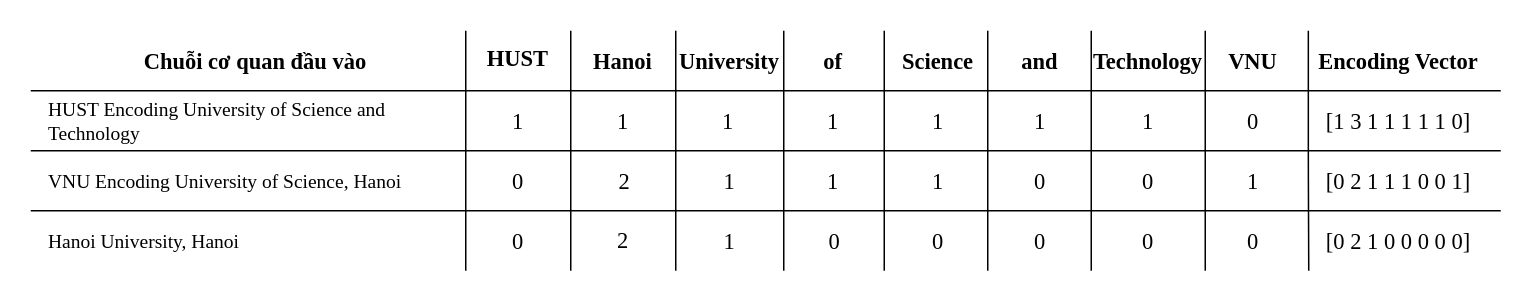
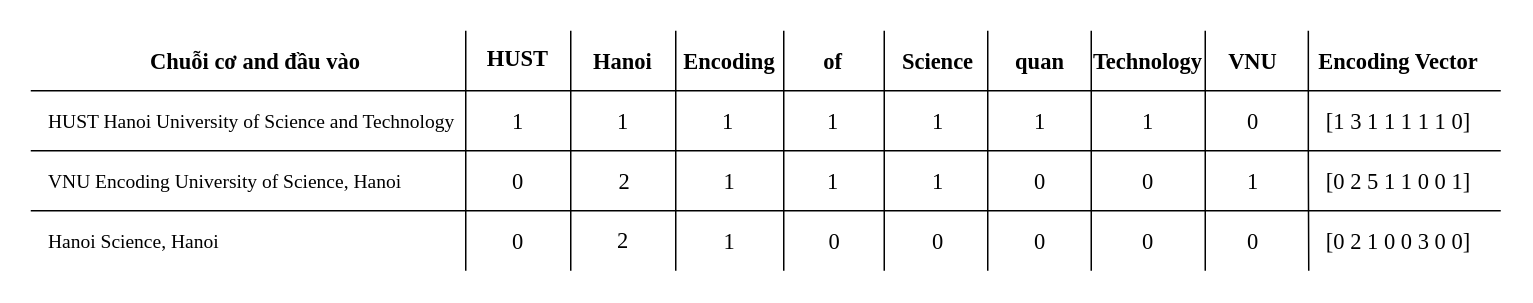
  <mxCell id="0" />
  <mxCell id="1" parent="0" />
  <mxCell id="2" value="&lt;p&gt;&lt;font style=&quot;line-height: 120%&quot; face=&quot;Latin Modern&quot; size=&quot;1&quot;&gt;&lt;b style=&quot;font-size: 15px&quot;&gt;HUST&lt;/b&gt;&lt;/font&gt;&lt;/p&gt;" style="text;html=1;strokeColor=none;fillColor=none;align=center;verticalAlign=middle;whiteSpace=wrap;rounded=0;fontFamily=Latin Modern 2;FType=w;" parent="1" vertex="1"><mxGeometry x="310" y="20" width="70" height="40" as="geometry" /></mxCell>
  <mxCell id="3" value="" style="endArrow=none;html=1;fontStyle=1;exitX=1;exitY=1;exitDx=0;exitDy=0;" parent="1" edge="1"><mxGeometry width="50" height="50" relative="1" as="geometry"><mxPoint x="380" y="180" as="sourcePoint" /><mxPoint x="380" y="20" as="targetPoint" /></mxGeometry></mxCell>
  <mxCell id="4" value="&lt;p&gt;&lt;font face=&quot;Latin Modern&quot; size=&quot;1&quot;&gt;&lt;b style=&quot;font-size: 15px&quot;&gt;Hanoi&lt;/b&gt;&lt;/font&gt;&lt;/p&gt;" style="text;html=1;strokeColor=none;fillColor=none;align=center;verticalAlign=middle;whiteSpace=wrap;rounded=0;fontFamily=Latin Modern 2;FType=w;" parent="1" vertex="1"><mxGeometry x="380" y="20" width="70" height="40" as="geometry" /></mxCell>
- <mxCell id="5" value="&lt;p&gt;&lt;font face=&quot;Latin Modern&quot; size=&quot;1&quot;&gt;&lt;b style=&quot;font-size: 15px&quot;&gt;University&lt;/b&gt;&lt;/font&gt;&lt;/p&gt;" style="text;html=1;strokeColor=none;fillColor=none;align=center;verticalAlign=middle;whiteSpace=wrap;rounded=0;fontFamily=Latin Modern 2;FType=w;" parent="1" vertex="1"><mxGeometry x="451" y="20" width="70" height="40" as="geometry" /></mxCell>
+ <mxCell id="5" value="&lt;p&gt;&lt;font face=&quot;Latin Modern&quot; size=&quot;1&quot;&gt;&lt;b style=&quot;font-size: 15px&quot;&gt;Encoding&lt;/b&gt;&lt;/font&gt;&lt;/p&gt;" style="text;html=1;strokeColor=none;fillColor=none;align=center;verticalAlign=middle;whiteSpace=wrap;rounded=0;fontFamily=Latin Modern 2;FType=w;" parent="1" vertex="1"><mxGeometry x="451" y="20" width="70" height="40" as="geometry" /></mxCell>
  <mxCell id="6" value="&lt;p&gt;&lt;font face=&quot;Latin Modern&quot; size=&quot;1&quot;&gt;&lt;b style=&quot;font-size: 15px&quot;&gt;of&lt;/b&gt;&lt;/font&gt;&lt;/p&gt;" style="text;html=1;strokeColor=none;fillColor=none;align=center;verticalAlign=middle;whiteSpace=wrap;rounded=0;fontFamily=Latin Modern 2;FType=w;" parent="1" vertex="1"><mxGeometry x="520" y="20" width="70" height="40" as="geometry" /></mxCell>
  <mxCell id="7" value="&lt;p&gt;&lt;font face=&quot;Latin Modern&quot; style=&quot;font-size: 15px&quot;&gt;Science&lt;/font&gt;&lt;/p&gt;" style="text;html=1;strokeColor=none;fillColor=none;align=center;verticalAlign=middle;whiteSpace=wrap;rounded=0;fontFamily=Latin Modern 2;FType=w;fontStyle=1" parent="1" vertex="1"><mxGeometry x="590" y="20" width="70" height="40" as="geometry" /></mxCell>
- <mxCell id="8" value="&lt;p&gt;&lt;font style=&quot;line-height: 120% ; font-size: 15px&quot; face=&quot;Latin Modern&quot;&gt;and&lt;/font&gt;&lt;/p&gt;" style="text;html=1;strokeColor=none;fillColor=none;align=center;verticalAlign=middle;whiteSpace=wrap;rounded=0;fontFamily=Latin Modern 2;FType=w;fontStyle=1" parent="1" vertex="1"><mxGeometry x="658" y="20" width="70" height="40" as="geometry" /></mxCell>
+ <mxCell id="8" value="&lt;p&gt;&lt;font style=&quot;line-height: 120% ; font-size: 15px&quot; face=&quot;Latin Modern&quot;&gt;quan&lt;/font&gt;&lt;/p&gt;" style="text;html=1;strokeColor=none;fillColor=none;align=center;verticalAlign=middle;whiteSpace=wrap;rounded=0;fontFamily=Latin Modern 2;FType=w;fontStyle=1" parent="1" vertex="1"><mxGeometry x="658" y="20" width="70" height="40" as="geometry" /></mxCell>
  <mxCell id="9" value="&lt;p&gt;&lt;font face=&quot;Latin Modern&quot; style=&quot;font-size: 15px&quot;&gt;VNU&lt;/font&gt;&lt;/p&gt;" style="text;html=1;strokeColor=none;fillColor=none;align=center;verticalAlign=middle;whiteSpace=wrap;rounded=0;fontFamily=Latin Modern 2;FType=w;fontStyle=1" parent="1" vertex="1"><mxGeometry x="800" y="20" width="70" height="40" as="geometry" /></mxCell>
  <mxCell id="10" value="&lt;p&gt;&lt;font style=&quot;line-height: 120% ; font-size: 15px&quot; face=&quot;Latin Modern&quot;&gt;Technology&lt;/font&gt;&lt;/p&gt;" style="text;html=1;strokeColor=none;fillColor=none;align=center;verticalAlign=middle;whiteSpace=wrap;rounded=0;fontFamily=Latin Modern 2;FType=w;fontStyle=1" parent="1" vertex="1"><mxGeometry x="730" y="20" width="70" height="40" as="geometry" /></mxCell>
  <mxCell id="11" value="" style="endArrow=none;html=1;" parent="1" edge="1"><mxGeometry width="50" height="50" relative="1" as="geometry"><mxPoint x="20" y="60" as="sourcePoint" /><mxPoint x="1000" y="60" as="targetPoint" /></mxGeometry></mxCell>
  <mxCell id="12" value="&lt;p&gt;&lt;font face=&quot;Latin Modern&quot; style=&quot;font-size: 15px&quot;&gt;Encoding Vector&lt;/font&gt;&lt;/p&gt;" style="text;html=1;strokeColor=none;fillColor=none;align=center;verticalAlign=middle;whiteSpace=wrap;rounded=0;fontFamily=Latin Modern 2;FType=w;fontStyle=1" parent="1" vertex="1"><mxGeometry x="872" y="20" width="120" height="40" as="geometry" /></mxCell>
- <mxCell id="13" value="&lt;p&gt;&lt;font face=&quot;Latin Modern&quot; size=&quot;1&quot;&gt;&lt;b style=&quot;font-size: 15px&quot;&gt;Chuỗi cơ quan đầu vào&lt;/b&gt;&lt;/font&gt;&lt;/p&gt;" style="text;html=1;strokeColor=none;fillColor=none;align=center;verticalAlign=middle;whiteSpace=wrap;rounded=0;fontFamily=Latin Modern 2;FType=w;" parent="1" vertex="1"><mxGeometry x="30" y="20" width="280" height="40" as="geometry" /></mxCell>
- <mxCell id="14" value="&lt;p&gt;&lt;span style=&quot;font-family: &amp;#34;latin modern&amp;#34; ; font-size: 13px&quot;&gt;HUST Encoding University of Science and Technology&lt;/span&gt;&lt;br&gt;&lt;/p&gt;" style="text;html=1;strokeColor=none;fillColor=none;align=left;verticalAlign=middle;whiteSpace=wrap;rounded=0;fontFamily=Latin Modern 2;FType=w;" parent="1" vertex="1"><mxGeometry x="30" y="60" width="280" height="40" as="geometry" /></mxCell>
+ <mxCell id="13" value="&lt;p&gt;&lt;font face=&quot;Latin Modern&quot; size=&quot;1&quot;&gt;&lt;b style=&quot;font-size: 15px&quot;&gt;Chuỗi cơ and đầu vào&lt;/b&gt;&lt;/font&gt;&lt;/p&gt;" style="text;html=1;strokeColor=none;fillColor=none;align=center;verticalAlign=middle;whiteSpace=wrap;rounded=0;fontFamily=Latin Modern 2;FType=w;" parent="1" vertex="1"><mxGeometry x="30" y="20" width="280" height="40" as="geometry" /></mxCell>
+ <mxCell id="14" value="&lt;p&gt;&lt;span style=&quot;font-family: &amp;#34;latin modern&amp;#34; ; font-size: 13px&quot;&gt;HUST Hanoi University of Science and Technology&lt;/span&gt;&lt;br&gt;&lt;/p&gt;" style="text;html=1;strokeColor=none;fillColor=none;align=left;verticalAlign=middle;whiteSpace=wrap;rounded=0;fontFamily=Latin Modern 2;FType=w;" parent="1" vertex="1"><mxGeometry x="30" y="60" width="280" height="40" as="geometry" /></mxCell>
  <mxCell id="15" value="&lt;p&gt;&lt;span style=&quot;font-family: &amp;#34;latin modern&amp;#34; ; font-size: 13px&quot;&gt;VNU Encoding University of Science, Hanoi&lt;/span&gt;&lt;br&gt;&lt;/p&gt;" style="text;html=1;strokeColor=none;fillColor=none;align=left;verticalAlign=middle;whiteSpace=wrap;rounded=0;fontFamily=Latin Modern 2;FType=w;" parent="1" vertex="1"><mxGeometry x="30" y="100" width="280" height="40" as="geometry" /></mxCell>
- <mxCell id="16" value="&lt;p&gt;&lt;span style=&quot;font-family: &amp;#34;latin modern&amp;#34; ; font-size: 13px&quot;&gt;Hanoi University, Hanoi&lt;/span&gt;&lt;br&gt;&lt;/p&gt;" style="text;html=1;strokeColor=none;fillColor=none;align=left;verticalAlign=middle;whiteSpace=wrap;rounded=0;fontFamily=Latin Modern 2;FType=w;" parent="1" vertex="1"><mxGeometry x="30" y="140" width="280" height="40" as="geometry" /></mxCell>
+ <mxCell id="16" value="&lt;p&gt;&lt;span style=&quot;font-family: &amp;#34;latin modern&amp;#34; ; font-size: 13px&quot;&gt;Hanoi Science, Hanoi&lt;/span&gt;&lt;br&gt;&lt;/p&gt;" style="text;html=1;strokeColor=none;fillColor=none;align=left;verticalAlign=middle;whiteSpace=wrap;rounded=0;fontFamily=Latin Modern 2;FType=w;" parent="1" vertex="1"><mxGeometry x="30" y="140" width="280" height="40" as="geometry" /></mxCell>
  <mxCell id="17" value="&lt;p&gt;&lt;font style=&quot;line-height: 120% ; font-size: 15px&quot; face=&quot;Latin Modern&quot;&gt;1&lt;/font&gt;&lt;/p&gt;" style="text;html=1;strokeColor=none;fillColor=none;align=center;verticalAlign=middle;whiteSpace=wrap;rounded=0;fontFamily=Latin Modern 2;FType=w;" parent="1" vertex="1"><mxGeometry x="310" y="60" width="70" height="40" as="geometry" /></mxCell>
  <mxCell id="18" value="&lt;p&gt;&lt;font style=&quot;line-height: 120% ; font-size: 15px&quot; face=&quot;Latin Modern&quot;&gt;1&lt;/font&gt;&lt;/p&gt;" style="text;html=1;strokeColor=none;fillColor=none;align=center;verticalAlign=middle;whiteSpace=wrap;rounded=0;fontFamily=Latin Modern 2;FType=w;" parent="1" vertex="1"><mxGeometry x="380" y="60" width="70" height="40" as="geometry" /></mxCell>
  <mxCell id="19" value="&lt;p&gt;&lt;font style=&quot;line-height: 120% ; font-size: 15px&quot; face=&quot;Latin Modern&quot;&gt;1&lt;/font&gt;&lt;/p&gt;" style="text;html=1;strokeColor=none;fillColor=none;align=center;verticalAlign=middle;whiteSpace=wrap;rounded=0;fontFamily=Latin Modern 2;FType=w;" parent="1" vertex="1"><mxGeometry x="450" y="60" width="70" height="40" as="geometry" /></mxCell>
  <mxCell id="20" value="&lt;p&gt;&lt;font style=&quot;line-height: 120% ; font-size: 15px&quot; face=&quot;Latin Modern&quot;&gt;1&lt;/font&gt;&lt;/p&gt;" style="text;html=1;strokeColor=none;fillColor=none;align=center;verticalAlign=middle;whiteSpace=wrap;rounded=0;fontFamily=Latin Modern 2;FType=w;" parent="1" vertex="1"><mxGeometry x="520" y="60" width="70" height="40" as="geometry" /></mxCell>
  <mxCell id="21" value="&lt;p&gt;&lt;font style=&quot;line-height: 120% ; font-size: 15px&quot; face=&quot;Latin Modern&quot;&gt;1&lt;/font&gt;&lt;/p&gt;" style="text;html=1;strokeColor=none;fillColor=none;align=center;verticalAlign=middle;whiteSpace=wrap;rounded=0;fontFamily=Latin Modern 2;FType=w;" parent="1" vertex="1"><mxGeometry x="590" y="60" width="70" height="40" as="geometry" /></mxCell>
  <mxCell id="22" value="&lt;p&gt;&lt;font style=&quot;line-height: 120% ; font-size: 15px&quot; face=&quot;Latin Modern&quot;&gt;1&lt;/font&gt;&lt;/p&gt;" style="text;html=1;strokeColor=none;fillColor=none;align=center;verticalAlign=middle;whiteSpace=wrap;rounded=0;fontFamily=Latin Modern 2;FType=w;" parent="1" vertex="1"><mxGeometry x="730" y="60" width="70" height="40" as="geometry" /></mxCell>
  <mxCell id="23" value="&lt;p&gt;&lt;font style=&quot;line-height: 120% ; font-size: 15px&quot; face=&quot;Latin Modern&quot;&gt;0&lt;/font&gt;&lt;/p&gt;" style="text;html=1;strokeColor=none;fillColor=none;align=center;verticalAlign=middle;whiteSpace=wrap;rounded=0;fontFamily=Latin Modern 2;FType=w;" parent="1" vertex="1"><mxGeometry x="800" y="140" width="70" height="40" as="geometry" /></mxCell>
  <mxCell id="24" value="&lt;p&gt;&lt;font style=&quot;line-height: 120% ; font-size: 15px&quot; face=&quot;Latin Modern&quot;&gt;1&lt;/font&gt;&lt;/p&gt;" style="text;html=1;strokeColor=none;fillColor=none;align=center;verticalAlign=middle;whiteSpace=wrap;rounded=0;fontFamily=Latin Modern 2;FType=w;" parent="1" vertex="1"><mxGeometry x="800" y="100" width="70" height="40" as="geometry" /></mxCell>
- <mxCell id="25" value="&lt;p&gt;&lt;span style=&quot;font-family: &amp;#34;latin modern&amp;#34; ; font-size: 15px&quot;&gt;[0 2 1 0 0 0 0 0]&lt;/span&gt;&lt;br&gt;&lt;/p&gt;" style="text;html=1;strokeColor=none;fillColor=none;align=center;verticalAlign=middle;whiteSpace=wrap;rounded=0;fontFamily=Latin Modern 2;FType=w;" parent="1" vertex="1"><mxGeometry x="872" y="140" width="120" height="39" as="geometry" /></mxCell>
- <mxCell id="26" value="&lt;p&gt;&lt;span style=&quot;font-family: &amp;#34;latin modern&amp;#34; ; font-size: 15px&quot;&gt;[0 2 1 1 1 0 0 1]&lt;/span&gt;&lt;br&gt;&lt;/p&gt;" style="text;html=1;strokeColor=none;fillColor=none;align=center;verticalAlign=middle;whiteSpace=wrap;rounded=0;fontFamily=Latin Modern 2;FType=w;" parent="1" vertex="1"><mxGeometry x="872" y="100" width="120" height="39" as="geometry" /></mxCell>
+ <mxCell id="25" value="&lt;p&gt;&lt;span style=&quot;font-family: &amp;#34;latin modern&amp;#34; ; font-size: 15px&quot;&gt;[0 2 1 0 0 3 0 0]&lt;/span&gt;&lt;br&gt;&lt;/p&gt;" style="text;html=1;strokeColor=none;fillColor=none;align=center;verticalAlign=middle;whiteSpace=wrap;rounded=0;fontFamily=Latin Modern 2;FType=w;" parent="1" vertex="1"><mxGeometry x="872" y="140" width="120" height="39" as="geometry" /></mxCell>
+ <mxCell id="26" value="&lt;p&gt;&lt;span style=&quot;font-family: &amp;#34;latin modern&amp;#34; ; font-size: 15px&quot;&gt;[0 2 5 1 1 0 0 1]&lt;/span&gt;&lt;br&gt;&lt;/p&gt;" style="text;html=1;strokeColor=none;fillColor=none;align=center;verticalAlign=middle;whiteSpace=wrap;rounded=0;fontFamily=Latin Modern 2;FType=w;" parent="1" vertex="1"><mxGeometry x="872" y="100" width="120" height="39" as="geometry" /></mxCell>
  <mxCell id="27" value="&lt;p&gt;&lt;span style=&quot;font-family: &amp;#34;latin modern&amp;#34;&quot;&gt;&lt;font style=&quot;font-size: 15px&quot;&gt;[1 3 1 1 1 1 1 0]&lt;/font&gt;&lt;/span&gt;&lt;br&gt;&lt;/p&gt;" style="text;html=1;strokeColor=none;fillColor=none;align=center;verticalAlign=middle;whiteSpace=wrap;rounded=0;fontFamily=Latin Modern 2;FType=w;" parent="1" vertex="1"><mxGeometry x="872" y="60" width="120" height="39" as="geometry" /></mxCell>
  <mxCell id="28" value="" style="endArrow=none;html=1;" parent="1" edge="1"><mxGeometry width="50" height="50" relative="1" as="geometry"><mxPoint x="310" y="180" as="sourcePoint" /><mxPoint x="310" y="20" as="targetPoint" /><Array as="points"><mxPoint x="310" y="110" /></Array></mxGeometry></mxCell>
  <mxCell id="29" value="" style="endArrow=none;html=1;fontStyle=1" parent="1" edge="1"><mxGeometry width="50" height="50" relative="1" as="geometry"><mxPoint x="450" y="180" as="sourcePoint" /><mxPoint x="450" y="20" as="targetPoint" /><Array as="points"><mxPoint x="450" y="110" /></Array></mxGeometry></mxCell>
  <mxCell id="30" value="" style="endArrow=none;html=1;" parent="1" edge="1"><mxGeometry width="50" height="50" relative="1" as="geometry"><mxPoint x="522" y="180" as="sourcePoint" /><mxPoint x="522" y="20" as="targetPoint" /><Array as="points"><mxPoint x="522" y="110" /></Array></mxGeometry></mxCell>
  <mxCell id="31" value="" style="endArrow=none;html=1;" parent="1" edge="1"><mxGeometry width="50" height="50" relative="1" as="geometry"><mxPoint x="589" y="180" as="sourcePoint" /><mxPoint x="589" y="20" as="targetPoint" /><Array as="points"><mxPoint x="589" y="110" /></Array></mxGeometry></mxCell>
  <mxCell id="32" value="" style="endArrow=none;html=1;" parent="1" edge="1"><mxGeometry width="50" height="50" relative="1" as="geometry"><mxPoint x="658" y="180" as="sourcePoint" /><mxPoint x="658" y="20" as="targetPoint" /><Array as="points"><mxPoint x="658" y="110" /></Array></mxGeometry></mxCell>
  <mxCell id="33" value="" style="endArrow=none;html=1;" parent="1" edge="1"><mxGeometry width="50" height="50" relative="1" as="geometry"><mxPoint x="727" y="180" as="sourcePoint" /><mxPoint x="727" y="20" as="targetPoint" /><Array as="points"><mxPoint x="727" y="110" /></Array></mxGeometry></mxCell>
  <mxCell id="34" value="" style="endArrow=none;html=1;" parent="1" edge="1"><mxGeometry width="50" height="50" relative="1" as="geometry"><mxPoint x="803" y="180" as="sourcePoint" /><mxPoint x="803" y="20" as="targetPoint" /><Array as="points"><mxPoint x="803" y="110" /></Array></mxGeometry></mxCell>
  <mxCell id="35" value="" style="endArrow=none;html=1;" parent="1" edge="1"><mxGeometry width="50" height="50" relative="1" as="geometry"><mxPoint x="872" y="180" as="sourcePoint" /><mxPoint x="871.72" y="20" as="targetPoint" /><Array as="points"><mxPoint x="871.72" y="110" /></Array></mxGeometry></mxCell>
  <mxCell id="36" value="" style="endArrow=none;html=1;" parent="1" edge="1"><mxGeometry width="50" height="50" relative="1" as="geometry"><mxPoint x="20" y="100" as="sourcePoint" /><mxPoint x="1000" y="100" as="targetPoint" /></mxGeometry></mxCell>
  <mxCell id="37" value="" style="endArrow=none;html=1;" parent="1" edge="1"><mxGeometry width="50" height="50" relative="1" as="geometry"><mxPoint x="20" y="140" as="sourcePoint" /><mxPoint x="1000" y="140" as="targetPoint" /></mxGeometry></mxCell>
  <mxCell id="38" value="&lt;p&gt;&lt;font style=&quot;line-height: 120% ; font-size: 15px&quot; face=&quot;Latin Modern&quot;&gt;1&lt;/font&gt;&lt;/p&gt;" style="text;html=1;strokeColor=none;fillColor=none;align=center;verticalAlign=middle;whiteSpace=wrap;rounded=0;fontFamily=Latin Modern 2;FType=w;" parent="1" vertex="1"><mxGeometry x="658" y="60" width="70" height="40" as="geometry" /></mxCell>
  <mxCell id="39" value="&lt;p&gt;&lt;font style=&quot;line-height: 120% ; font-size: 15px&quot; face=&quot;Latin Modern&quot;&gt;0&lt;/font&gt;&lt;/p&gt;" style="text;html=1;strokeColor=none;fillColor=none;align=center;verticalAlign=middle;whiteSpace=wrap;rounded=0;fontFamily=Latin Modern 2;FType=w;" parent="1" vertex="1"><mxGeometry x="800" y="60" width="70" height="40" as="geometry" /></mxCell>
  <mxCell id="40" value="&lt;p&gt;&lt;font style=&quot;line-height: 120% ; font-size: 15px&quot; face=&quot;Latin Modern&quot;&gt;0&lt;/font&gt;&lt;/p&gt;" style="text;html=1;strokeColor=none;fillColor=none;align=center;verticalAlign=middle;whiteSpace=wrap;rounded=0;fontFamily=Latin Modern 2;FType=w;" vertex="1" parent="1"><mxGeometry x="310" y="100" width="70" height="40" as="geometry" /></mxCell>
  <mxCell id="41" value="&lt;p&gt;&lt;font style=&quot;line-height: 120% ; font-size: 15px&quot; face=&quot;Latin Modern&quot;&gt;2&lt;/font&gt;&lt;/p&gt;" style="text;html=1;strokeColor=none;fillColor=none;align=center;verticalAlign=middle;whiteSpace=wrap;rounded=0;fontFamily=Latin Modern 2;FType=w;" vertex="1" parent="1"><mxGeometry x="381" y="100" width="70" height="40" as="geometry" /></mxCell>
  <mxCell id="42" value="&lt;p&gt;&lt;font style=&quot;line-height: 120% ; font-size: 15px&quot; face=&quot;Latin Modern&quot;&gt;1&lt;/font&gt;&lt;/p&gt;" style="text;html=1;strokeColor=none;fillColor=none;align=center;verticalAlign=middle;whiteSpace=wrap;rounded=0;fontFamily=Latin Modern 2;FType=w;" vertex="1" parent="1"><mxGeometry x="451" y="100" width="70" height="40" as="geometry" /></mxCell>
  <mxCell id="43" value="&lt;p&gt;&lt;font style=&quot;line-height: 120% ; font-size: 15px&quot; face=&quot;Latin Modern&quot;&gt;0&lt;/font&gt;&lt;/p&gt;" style="text;html=1;strokeColor=none;fillColor=none;align=center;verticalAlign=middle;whiteSpace=wrap;rounded=0;fontFamily=Latin Modern 2;FType=w;" vertex="1" parent="1"><mxGeometry x="310" y="140" width="70" height="40" as="geometry" /></mxCell>
  <mxCell id="44" value="&lt;p&gt;&lt;font style=&quot;line-height: 120% ; font-size: 15px&quot; face=&quot;Latin Modern&quot;&gt;2&lt;/font&gt;&lt;/p&gt;" style="text;html=1;strokeColor=none;fillColor=none;align=center;verticalAlign=middle;whiteSpace=wrap;rounded=0;fontFamily=Latin Modern 2;FType=w;" vertex="1" parent="1"><mxGeometry x="380" y="139" width="70" height="40" as="geometry" /></mxCell>
  <mxCell id="45" value="&lt;p&gt;&lt;font style=&quot;line-height: 120% ; font-size: 15px&quot; face=&quot;Latin Modern&quot;&gt;1&lt;/font&gt;&lt;/p&gt;" style="text;html=1;strokeColor=none;fillColor=none;align=center;verticalAlign=middle;whiteSpace=wrap;rounded=0;fontFamily=Latin Modern 2;FType=w;" vertex="1" parent="1"><mxGeometry x="451" y="140" width="70" height="40" as="geometry" /></mxCell>
  <mxCell id="46" value="&lt;p&gt;&lt;font style=&quot;line-height: 120% ; font-size: 15px&quot; face=&quot;Latin Modern&quot;&gt;0&lt;/font&gt;&lt;/p&gt;" style="text;html=1;strokeColor=none;fillColor=none;align=center;verticalAlign=middle;whiteSpace=wrap;rounded=0;fontFamily=Latin Modern 2;FType=w;" vertex="1" parent="1"><mxGeometry x="521" y="140" width="70" height="40" as="geometry" /></mxCell>
  <mxCell id="47" value="&lt;p&gt;&lt;font style=&quot;line-height: 120% ; font-size: 15px&quot; face=&quot;Latin Modern&quot;&gt;0&lt;/font&gt;&lt;/p&gt;" style="text;html=1;strokeColor=none;fillColor=none;align=center;verticalAlign=middle;whiteSpace=wrap;rounded=0;fontFamily=Latin Modern 2;FType=w;" vertex="1" parent="1"><mxGeometry x="590" y="140" width="70" height="40" as="geometry" /></mxCell>
  <mxCell id="48" value="&lt;p&gt;&lt;font style=&quot;line-height: 120% ; font-size: 15px&quot; face=&quot;Latin Modern&quot;&gt;0&lt;/font&gt;&lt;/p&gt;" style="text;html=1;strokeColor=none;fillColor=none;align=center;verticalAlign=middle;whiteSpace=wrap;rounded=0;fontFamily=Latin Modern 2;FType=w;" vertex="1" parent="1"><mxGeometry x="658" y="140" width="70" height="40" as="geometry" /></mxCell>
  <mxCell id="49" value="&lt;p&gt;&lt;font style=&quot;line-height: 120% ; font-size: 15px&quot; face=&quot;Latin Modern&quot;&gt;0&lt;/font&gt;&lt;/p&gt;" style="text;html=1;strokeColor=none;fillColor=none;align=center;verticalAlign=middle;whiteSpace=wrap;rounded=0;fontFamily=Latin Modern 2;FType=w;" vertex="1" parent="1"><mxGeometry x="658" y="100" width="70" height="40" as="geometry" /></mxCell>
  <mxCell id="50" value="&lt;p&gt;&lt;font style=&quot;line-height: 120% ; font-size: 15px&quot; face=&quot;Latin Modern&quot;&gt;0&lt;/font&gt;&lt;/p&gt;" style="text;html=1;strokeColor=none;fillColor=none;align=center;verticalAlign=middle;whiteSpace=wrap;rounded=0;fontFamily=Latin Modern 2;FType=w;" vertex="1" parent="1"><mxGeometry x="730" y="100" width="70" height="40" as="geometry" /></mxCell>
  <mxCell id="51" value="&lt;p&gt;&lt;font style=&quot;line-height: 120% ; font-size: 15px&quot; face=&quot;Latin Modern&quot;&gt;0&lt;/font&gt;&lt;/p&gt;" style="text;html=1;strokeColor=none;fillColor=none;align=center;verticalAlign=middle;whiteSpace=wrap;rounded=0;fontFamily=Latin Modern 2;FType=w;" vertex="1" parent="1"><mxGeometry x="730" y="140" width="70" height="40" as="geometry" /></mxCell>
  <mxCell id="52" value="&lt;p&gt;&lt;font style=&quot;line-height: 120% ; font-size: 15px&quot; face=&quot;Latin Modern&quot;&gt;1&lt;/font&gt;&lt;/p&gt;" style="text;html=1;strokeColor=none;fillColor=none;align=center;verticalAlign=middle;whiteSpace=wrap;rounded=0;fontFamily=Latin Modern 2;FType=w;" vertex="1" parent="1"><mxGeometry x="590" y="99.5" width="70" height="40" as="geometry" /></mxCell>
  <mxCell id="53" value="&lt;p&gt;&lt;font style=&quot;line-height: 120% ; font-size: 15px&quot; face=&quot;Latin Modern&quot;&gt;1&lt;/font&gt;&lt;/p&gt;" style="text;html=1;strokeColor=none;fillColor=none;align=center;verticalAlign=middle;whiteSpace=wrap;rounded=0;fontFamily=Latin Modern 2;FType=w;" vertex="1" parent="1"><mxGeometry x="520" y="100" width="70" height="40" as="geometry" /></mxCell>
